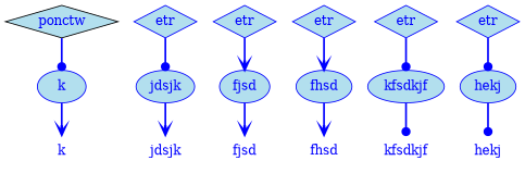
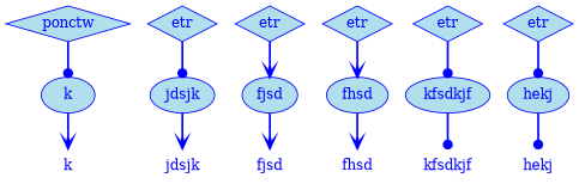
  digraph {
    node [fillcolor=lightblue2 fontcolor=blue shape=plaintext color=blue style=filled]
    edge [arrowhead=vee color=blue fontcolor=blue minlen=1 style=bold]
    n1 [height=0.50 label=k width=0.75 color="" style=""]
    n2 [height=0.50 label=k shape=ellipse width=0.75]
-   n3 [color=black height=0.50 label=ponctw shape=diamond width=1.28]
+   n3 [height=0.50 label=ponctw shape=diamond width=1.28]
    n4 [height=0.50 label=jdsjk width=0.75 color="" style=""]
    n5 [height=0.50 label=jdsjk shape=ellipse width=0.89]
    n6 [height=0.50 label=etr shape=diamond width=0.75]
    n7 [height=0.50 label=fjsd width=0.75 color="" style=""]
    n8 [height=0.50 label=fjsd shape=ellipse width=0.75]
    n9 [height=0.50 label=etr shape=diamond width=0.75]
    n10 [height=0.50 label=fhsd width=0.75 color="" style=""]
    n11 [height=0.50 label=fhsd shape=ellipse width=0.86]
    n12 [height=0.50 label=etr shape=diamond width=0.75]
    n13 [height=0.50 label=kfsdkjf width=0.83 color="" style=""]
    n14 [height=0.50 label=kfsdkjf shape=ellipse width=1.14]
    n15 [height=0.50 label=etr shape=diamond width=0.75]
    n16 [height=0.50 label=hekj width=0.75 color="" style=""]
    n17 [height=0.50 label=hekj shape=ellipse width=0.86]
    n18 [height=0.50 label=etr shape=diamond width=0.75]
    n2 -> n1
    n3 -> n2 [arrowhead=dot]
    n5 -> n4
    n6 -> n5 [arrowhead=dot]
    n8 -> n7
    n9 -> n8
    n11 -> n10
    n12 -> n11
    n14 -> n13 [arrowhead=dot]
    n15 -> n14 [arrowhead=dot]
    n17 -> n16 [arrowhead=dot]
    n18 -> n17 [arrowhead=dot]
  }
